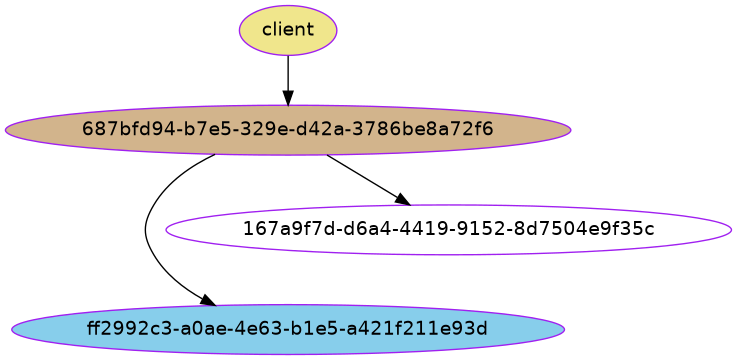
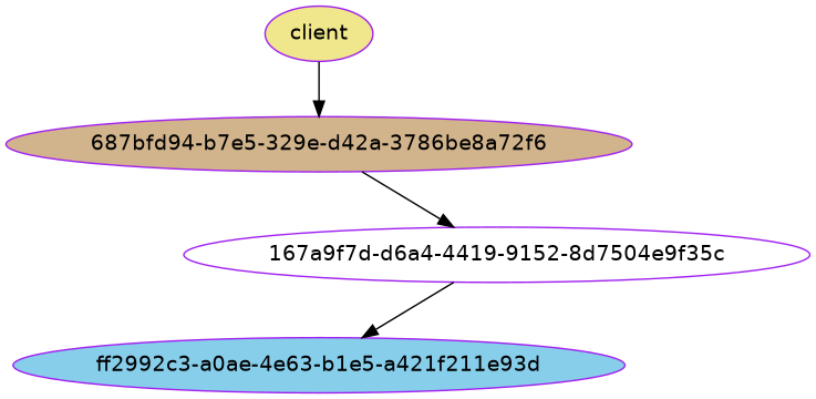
  digraph {
    fontname="DejaVu Sans"
    node [color=purple fontname="DejaVu Sans" style=filled]
    edge [fontname="DejaVu Sans"]
    n1 [fillcolor=khaki label=client]
    n2 [fillcolor=tan label="687bfd94-b7e5-329e-d42a-3786be8a72f6"]
    n3 [fillcolor=skyblue label="ff2992c3-a0ae-4e63-b1e5-a421f211e93d"]
    n4 [fillcolor=white label="167a9f7d-d6a4-4419-9152-8d7504e9f35c"]
    n1 -> n2
-   n2 -> n3
+   n4 -> n3
    n2 -> n4
  }
